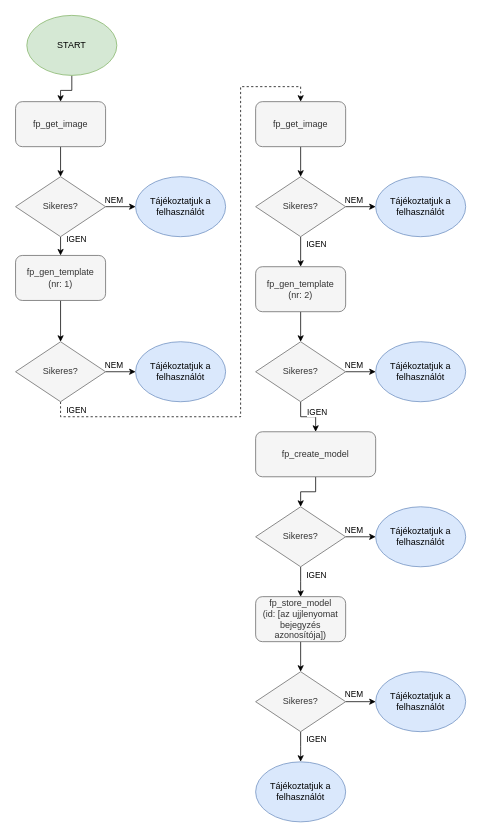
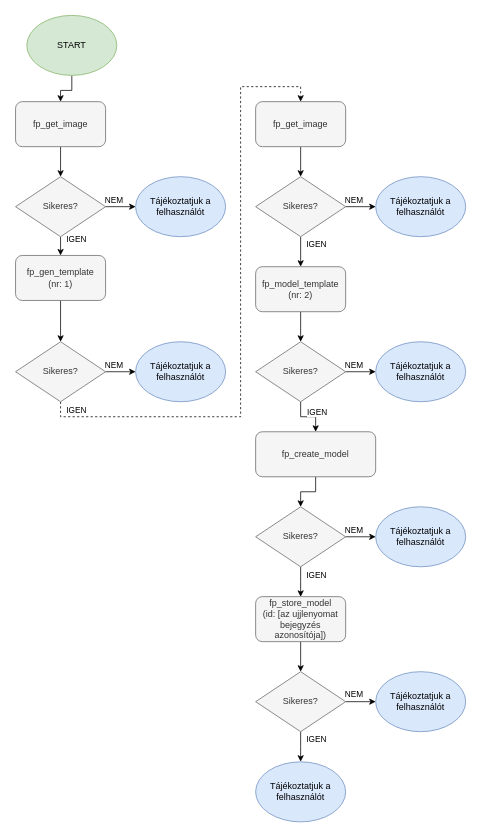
  <mxCell id="0" />
  <mxCell id="1" parent="0" />
  <mxCell id="2" style="edgeStyle=orthogonalEdgeStyle;rounded=0;orthogonalLoop=1;jettySize=auto;html=1;exitX=0.5;exitY=1;exitDx=0;exitDy=0;" parent="1" source="3" target="5" edge="1"><mxGeometry relative="1" as="geometry" /></mxCell>
  <mxCell id="3" value="START" style="ellipse;whiteSpace=wrap;html=1;fillColor=#d5e8d4;strokeColor=#82b366;" parent="1" vertex="1"><mxGeometry x="35" y="20" width="120" height="80" as="geometry" /></mxCell>
  <mxCell id="4" style="edgeStyle=orthogonalEdgeStyle;rounded=0;orthogonalLoop=1;jettySize=auto;html=1;exitX=0.5;exitY=1;exitDx=0;exitDy=0;entryX=0.5;entryY=0;entryDx=0;entryDy=0;" parent="1" source="5" target="10" edge="1"><mxGeometry relative="1" as="geometry" /></mxCell>
  <mxCell id="5" value="fp_get_image" style="rounded=1;whiteSpace=wrap;html=1;fillColor=#f5f5f5;fontColor=#333333;strokeColor=#666666;" parent="1" vertex="1"><mxGeometry x="20" y="135" width="120" height="60" as="geometry" /></mxCell>
  <mxCell id="6" style="edgeStyle=orthogonalEdgeStyle;rounded=0;orthogonalLoop=1;jettySize=auto;html=1;exitX=1;exitY=0.5;exitDx=0;exitDy=0;" parent="1" source="10" target="11" edge="1"><mxGeometry relative="1" as="geometry" /></mxCell>
  <mxCell id="7" value="NEM&lt;br&gt;" style="edgeLabel;html=1;align=center;verticalAlign=middle;resizable=0;points=[];" parent="6" vertex="1" connectable="0"><mxGeometry x="0.2" y="-1" relative="1" as="geometry"><mxPoint x="-14" y="-11" as="offset" /></mxGeometry></mxCell>
  <mxCell id="8" style="edgeStyle=orthogonalEdgeStyle;rounded=0;orthogonalLoop=1;jettySize=auto;html=1;exitX=0.5;exitY=1;exitDx=0;exitDy=0;entryX=0.5;entryY=0;entryDx=0;entryDy=0;" parent="1" source="10" target="13" edge="1"><mxGeometry relative="1" as="geometry" /></mxCell>
  <mxCell id="9" value="IGEN" style="edgeLabel;html=1;align=center;verticalAlign=middle;resizable=0;points=[];" parent="8" vertex="1" connectable="0"><mxGeometry x="-0.076" y="-1" relative="1" as="geometry"><mxPoint x="21" y="-9" as="offset" /></mxGeometry></mxCell>
  <mxCell id="10" value="Sikeres?" style="rhombus;whiteSpace=wrap;html=1;fillColor=#f5f5f5;fontColor=#333333;strokeColor=#666666;" parent="1" vertex="1"><mxGeometry x="20" y="235" width="120" height="80" as="geometry" /></mxCell>
  <mxCell id="11" value="Tájékoztatjuk a felhasználót" style="ellipse;whiteSpace=wrap;html=1;fillColor=#dae8fc;strokeColor=#6c8ebf;" parent="1" vertex="1"><mxGeometry x="180" y="235" width="120" height="80" as="geometry" /></mxCell>
  <mxCell id="12" style="edgeStyle=orthogonalEdgeStyle;rounded=0;orthogonalLoop=1;jettySize=auto;html=1;exitX=0.5;exitY=1;exitDx=0;exitDy=0;entryX=0.5;entryY=0;entryDx=0;entryDy=0;" parent="1" source="13" target="18" edge="1"><mxGeometry relative="1" as="geometry" /></mxCell>
  <mxCell id="13" value="fp_gen_template&lt;br&gt;(nr: 1)" style="rounded=1;whiteSpace=wrap;html=1;fillColor=#f5f5f5;strokeColor=#666666;fontColor=#333333;" parent="1" vertex="1"><mxGeometry x="20" y="340" width="120" height="60" as="geometry" /></mxCell>
  <mxCell id="14" style="edgeStyle=orthogonalEdgeStyle;rounded=0;orthogonalLoop=1;jettySize=auto;html=1;exitX=1;exitY=0.5;exitDx=0;exitDy=0;" parent="1" source="18" target="19" edge="1"><mxGeometry relative="1" as="geometry" /></mxCell>
  <mxCell id="15" value="NEM&lt;br&gt;" style="edgeLabel;html=1;align=center;verticalAlign=middle;resizable=0;points=[];" parent="14" vertex="1" connectable="0"><mxGeometry x="0.2" y="-1" relative="1" as="geometry"><mxPoint x="-14" y="-11" as="offset" /></mxGeometry></mxCell>
  <mxCell id="16" style="edgeStyle=orthogonalEdgeStyle;rounded=0;orthogonalLoop=1;jettySize=auto;html=1;exitX=0.5;exitY=1;exitDx=0;exitDy=0;entryX=0.5;entryY=0;entryDx=0;entryDy=0;dashed=1;" parent="1" source="18" target="21" edge="1"><mxGeometry relative="1" as="geometry"><Array as="points"><mxPoint x="80" y="555" /><mxPoint x="320" y="555" /><mxPoint x="320" y="115" /><mxPoint x="400" y="115" /></Array></mxGeometry></mxCell>
  <mxCell id="17" value="IGEN" style="edgeLabel;html=1;align=center;verticalAlign=middle;resizable=0;points=[];" parent="16" vertex="1" connectable="0"><mxGeometry x="-0.973" relative="1" as="geometry"><mxPoint x="20" as="offset" /></mxGeometry></mxCell>
  <mxCell id="18" value="Sikeres?" style="rhombus;whiteSpace=wrap;html=1;fillColor=#f5f5f5;fontColor=#333333;strokeColor=#666666;" parent="1" vertex="1"><mxGeometry x="20" y="455" width="120" height="80" as="geometry" /></mxCell>
  <mxCell id="19" value="Tájékoztatjuk a felhasználót" style="ellipse;whiteSpace=wrap;html=1;fillColor=#dae8fc;strokeColor=#6c8ebf;" parent="1" vertex="1"><mxGeometry x="180" y="455" width="120" height="80" as="geometry" /></mxCell>
  <mxCell id="20" style="edgeStyle=orthogonalEdgeStyle;rounded=0;orthogonalLoop=1;jettySize=auto;html=1;exitX=0.5;exitY=1;exitDx=0;exitDy=0;entryX=0.5;entryY=0;entryDx=0;entryDy=0;" parent="1" source="21" target="26" edge="1"><mxGeometry relative="1" as="geometry" /></mxCell>
  <mxCell id="21" value="fp_get_image" style="rounded=1;whiteSpace=wrap;html=1;fillColor=#f5f5f5;strokeColor=#666666;fontColor=#333333;" parent="1" vertex="1"><mxGeometry x="340" y="135" width="120" height="60" as="geometry" /></mxCell>
  <mxCell id="22" style="edgeStyle=orthogonalEdgeStyle;rounded=0;orthogonalLoop=1;jettySize=auto;html=1;exitX=1;exitY=0.5;exitDx=0;exitDy=0;" parent="1" source="26" target="27" edge="1"><mxGeometry relative="1" as="geometry" /></mxCell>
  <mxCell id="23" value="NEM&lt;br&gt;" style="edgeLabel;html=1;align=center;verticalAlign=middle;resizable=0;points=[];" parent="22" vertex="1" connectable="0"><mxGeometry x="0.2" y="-1" relative="1" as="geometry"><mxPoint x="-14" y="-11" as="offset" /></mxGeometry></mxCell>
  <mxCell id="24" style="edgeStyle=orthogonalEdgeStyle;rounded=0;orthogonalLoop=1;jettySize=auto;html=1;exitX=0.5;exitY=1;exitDx=0;exitDy=0;entryX=0.5;entryY=0;entryDx=0;entryDy=0;" parent="1" source="26" target="29" edge="1"><mxGeometry relative="1" as="geometry" /></mxCell>
  <mxCell id="25" value="IGEN" style="edgeLabel;html=1;align=center;verticalAlign=middle;resizable=0;points=[];" parent="24" vertex="1" connectable="0"><mxGeometry x="-0.076" y="-1" relative="1" as="geometry"><mxPoint x="21" y="-9" as="offset" /></mxGeometry></mxCell>
  <mxCell id="26" value="Sikeres?" style="rhombus;whiteSpace=wrap;html=1;fillColor=#f5f5f5;fontColor=#333333;strokeColor=#666666;" parent="1" vertex="1"><mxGeometry x="340" y="235" width="120" height="80" as="geometry" /></mxCell>
  <mxCell id="27" value="Tájékoztatjuk a felhasználót" style="ellipse;whiteSpace=wrap;html=1;fillColor=#dae8fc;strokeColor=#6c8ebf;" parent="1" vertex="1"><mxGeometry x="500" y="235" width="120" height="80" as="geometry" /></mxCell>
  <mxCell id="28" style="edgeStyle=orthogonalEdgeStyle;rounded=0;orthogonalLoop=1;jettySize=auto;html=1;exitX=0.5;exitY=1;exitDx=0;exitDy=0;entryX=0.5;entryY=0;entryDx=0;entryDy=0;" parent="1" source="29" target="34" edge="1"><mxGeometry relative="1" as="geometry" /></mxCell>
- <mxCell id="29" value="fp_gen_template&lt;br&gt;(nr: 2)" style="rounded=1;whiteSpace=wrap;html=1;fillColor=#f5f5f5;fontColor=#333333;strokeColor=#666666;" parent="1" vertex="1"><mxGeometry x="340" y="355" width="120" height="60" as="geometry" /></mxCell>
+ <mxCell id="29" value="fp_model_template&lt;br&gt;(nr: 2)" style="rounded=1;whiteSpace=wrap;html=1;fillColor=#f5f5f5;fontColor=#333333;strokeColor=#666666;" parent="1" vertex="1"><mxGeometry x="340" y="355" width="120" height="60" as="geometry" /></mxCell>
  <mxCell id="30" style="edgeStyle=orthogonalEdgeStyle;rounded=0;orthogonalLoop=1;jettySize=auto;html=1;exitX=1;exitY=0.5;exitDx=0;exitDy=0;" parent="1" source="34" target="35" edge="1"><mxGeometry relative="1" as="geometry" /></mxCell>
  <mxCell id="31" value="NEM&lt;br&gt;" style="edgeLabel;html=1;align=center;verticalAlign=middle;resizable=0;points=[];" parent="30" vertex="1" connectable="0"><mxGeometry x="0.2" y="-1" relative="1" as="geometry"><mxPoint x="-14" y="-11" as="offset" /></mxGeometry></mxCell>
  <mxCell id="32" style="edgeStyle=orthogonalEdgeStyle;rounded=0;orthogonalLoop=1;jettySize=auto;html=1;exitX=0.5;exitY=1;exitDx=0;exitDy=0;entryX=0.5;entryY=0;entryDx=0;entryDy=0;" parent="1" source="34" target="37" edge="1"><mxGeometry relative="1" as="geometry" /></mxCell>
  <mxCell id="33" value="IGEN" style="edgeLabel;html=1;align=center;verticalAlign=middle;resizable=0;points=[];" parent="32" vertex="1" connectable="0"><mxGeometry x="-0.24" y="2" relative="1" as="geometry"><mxPoint x="18" y="-5" as="offset" /></mxGeometry></mxCell>
  <mxCell id="34" value="Sikeres?" style="rhombus;whiteSpace=wrap;html=1;fillColor=#f5f5f5;fontColor=#333333;strokeColor=#666666;" parent="1" vertex="1"><mxGeometry x="340" y="455" width="120" height="80" as="geometry" /></mxCell>
  <mxCell id="35" value="Tájékoztatjuk a felhasználót" style="ellipse;whiteSpace=wrap;html=1;fillColor=#dae8fc;strokeColor=#6c8ebf;" parent="1" vertex="1"><mxGeometry x="500" y="455" width="120" height="80" as="geometry" /></mxCell>
  <mxCell id="36" style="edgeStyle=orthogonalEdgeStyle;rounded=0;orthogonalLoop=1;jettySize=auto;html=1;exitX=0.5;exitY=1;exitDx=0;exitDy=0;entryX=0.5;entryY=0;entryDx=0;entryDy=0;" parent="1" source="37" target="42" edge="1"><mxGeometry relative="1" as="geometry" /></mxCell>
  <mxCell id="37" value="fp_create_model" style="rounded=1;whiteSpace=wrap;html=1;fillColor=#f5f5f5;fontColor=#333333;strokeColor=#666666;" parent="1" vertex="1"><mxGeometry x="340" y="575" width="160" height="60" as="geometry" /></mxCell>
  <mxCell id="38" style="edgeStyle=orthogonalEdgeStyle;rounded=0;orthogonalLoop=1;jettySize=auto;html=1;exitX=1;exitY=0.5;exitDx=0;exitDy=0;" parent="1" source="42" target="43" edge="1"><mxGeometry relative="1" as="geometry" /></mxCell>
  <mxCell id="39" value="NEM&lt;br&gt;" style="edgeLabel;html=1;align=center;verticalAlign=middle;resizable=0;points=[];" parent="38" vertex="1" connectable="0"><mxGeometry x="0.2" y="-1" relative="1" as="geometry"><mxPoint x="-14" y="-11" as="offset" /></mxGeometry></mxCell>
  <mxCell id="40" style="edgeStyle=orthogonalEdgeStyle;rounded=0;orthogonalLoop=1;jettySize=auto;html=1;exitX=0.5;exitY=1;exitDx=0;exitDy=0;entryX=0.5;entryY=0;entryDx=0;entryDy=0;" parent="1" source="42" edge="1"><mxGeometry relative="1" as="geometry"><mxPoint x="400" y="795" as="targetPoint" /></mxGeometry></mxCell>
  <mxCell id="41" value="IGEN" style="edgeLabel;html=1;align=center;verticalAlign=middle;resizable=0;points=[];" parent="40" vertex="1" connectable="0"><mxGeometry x="-0.24" y="2" relative="1" as="geometry"><mxPoint x="18" y="-5" as="offset" /></mxGeometry></mxCell>
  <mxCell id="42" value="Sikeres?" style="rhombus;whiteSpace=wrap;html=1;fillColor=#f5f5f5;fontColor=#333333;strokeColor=#666666;" parent="1" vertex="1"><mxGeometry x="340" y="675" width="120" height="80" as="geometry" /></mxCell>
  <mxCell id="43" value="Tájékoztatjuk a felhasználót" style="ellipse;whiteSpace=wrap;html=1;fillColor=#dae8fc;strokeColor=#6c8ebf;" parent="1" vertex="1"><mxGeometry x="500" y="675" width="120" height="80" as="geometry" /></mxCell>
  <mxCell id="44" value="IGEN" style="edgeLabel;html=1;align=center;verticalAlign=middle;resizable=0;points=[];" parent="1" vertex="1" connectable="0"><mxGeometry x="420" y="765" as="geometry" /></mxCell>
  <mxCell id="45" style="edgeStyle=orthogonalEdgeStyle;rounded=0;orthogonalLoop=1;jettySize=auto;html=1;exitX=0.5;exitY=1;exitDx=0;exitDy=0;entryX=0.5;entryY=0;entryDx=0;entryDy=0;" parent="1" source="46" target="51" edge="1"><mxGeometry relative="1" as="geometry" /></mxCell>
  <mxCell id="46" value="fp_store_model&lt;br&gt;(id: [az ujjlenyomat bejegyzés azonosítója])" style="rounded=1;whiteSpace=wrap;html=1;fillColor=#f5f5f5;fontColor=#333333;strokeColor=#666666;" parent="1" vertex="1"><mxGeometry x="340" y="794.8" width="120" height="60" as="geometry" /></mxCell>
  <mxCell id="47" style="edgeStyle=orthogonalEdgeStyle;rounded=0;orthogonalLoop=1;jettySize=auto;html=1;exitX=1;exitY=0.5;exitDx=0;exitDy=0;" parent="1" source="51" target="52" edge="1"><mxGeometry relative="1" as="geometry" /></mxCell>
  <mxCell id="48" value="NEM&lt;br&gt;" style="edgeLabel;html=1;align=center;verticalAlign=middle;resizable=0;points=[];" parent="47" vertex="1" connectable="0"><mxGeometry x="0.2" y="-1" relative="1" as="geometry"><mxPoint x="-14" y="-11" as="offset" /></mxGeometry></mxCell>
  <mxCell id="49" style="edgeStyle=orthogonalEdgeStyle;rounded=0;orthogonalLoop=1;jettySize=auto;html=1;exitX=0.5;exitY=1;exitDx=0;exitDy=0;entryX=0.5;entryY=0;entryDx=0;entryDy=0;" parent="1" source="51" edge="1"><mxGeometry relative="1" as="geometry"><mxPoint x="400" y="1014.8" as="targetPoint" /></mxGeometry></mxCell>
  <mxCell id="50" value="IGEN" style="edgeLabel;html=1;align=center;verticalAlign=middle;resizable=0;points=[];" parent="49" vertex="1" connectable="0"><mxGeometry x="-0.24" y="2" relative="1" as="geometry"><mxPoint x="18" y="-5" as="offset" /></mxGeometry></mxCell>
  <mxCell id="51" value="Sikeres?" style="rhombus;whiteSpace=wrap;html=1;fillColor=#f5f5f5;fontColor=#333333;strokeColor=#666666;" parent="1" vertex="1"><mxGeometry x="340" y="894.8" width="120" height="80" as="geometry" /></mxCell>
  <mxCell id="52" value="Tájékoztatjuk a felhasználót" style="ellipse;whiteSpace=wrap;html=1;fillColor=#dae8fc;strokeColor=#6c8ebf;" parent="1" vertex="1"><mxGeometry x="500" y="894.8" width="120" height="80" as="geometry" /></mxCell>
  <mxCell id="53" value="Tájékoztatjuk a felhasználót" style="ellipse;whiteSpace=wrap;html=1;fillColor=#dae8fc;strokeColor=#6c8ebf;" parent="1" vertex="1"><mxGeometry x="340" y="1015" width="120" height="80" as="geometry" /></mxCell>
